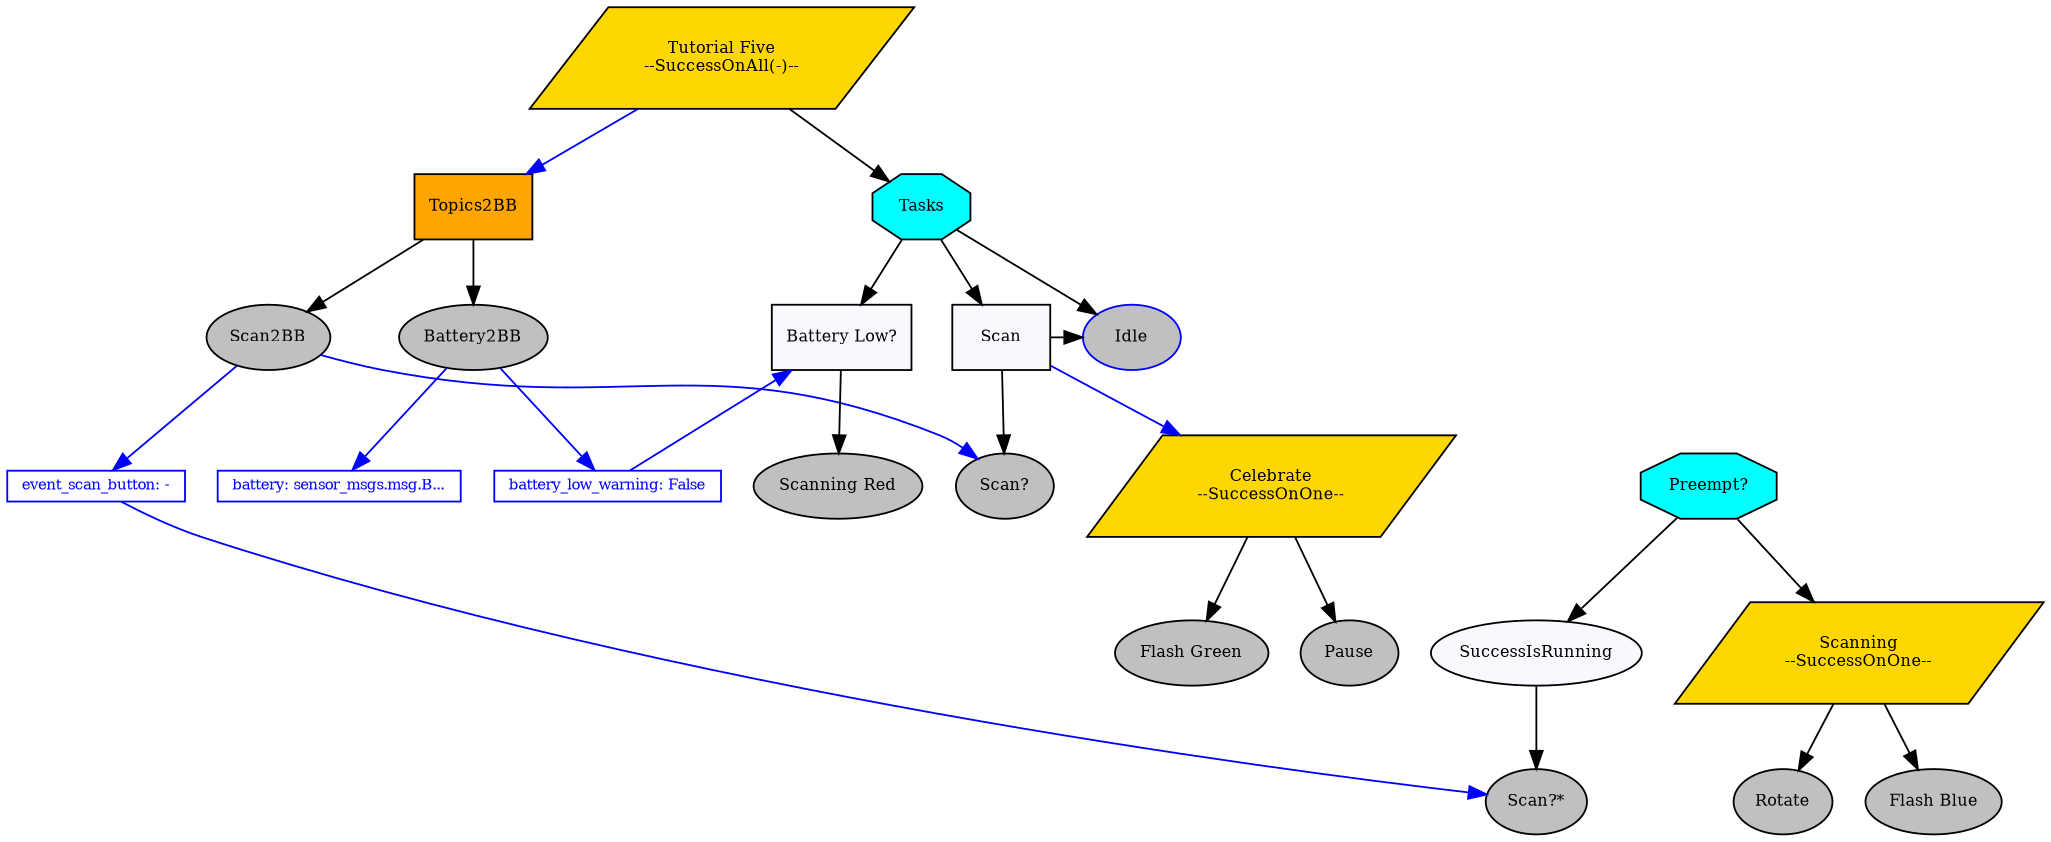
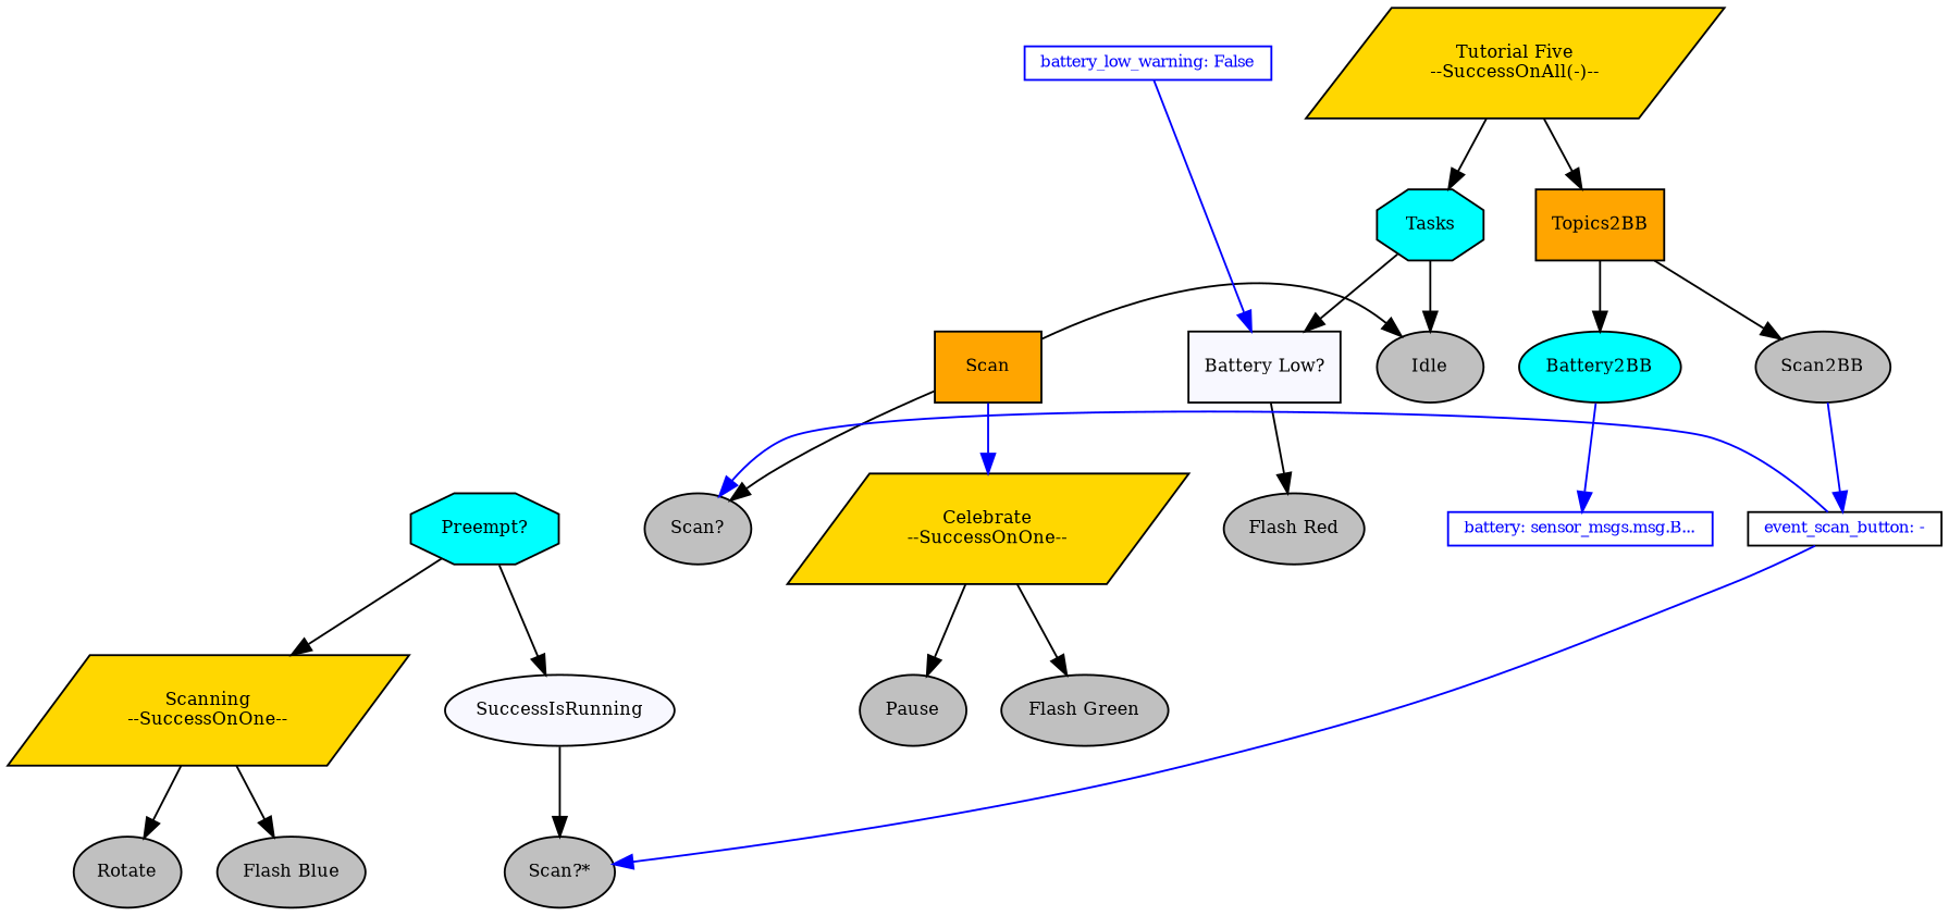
  digraph {
    fontname="times-roman"
    node [fillcolor=gray fontcolor=black fontname="times-roman" fontsize=9 shape=ellipse style=filled]
    edge [fontname="times-roman"]
    n1 [label=Scan2BB]
-   n2 [label=Battery2BB]
+   n2 [fillcolor=cyan label=Battery2BB]
    n3 [label=Rotate]
    n4 [label="Flash Blue"]
    n5 [fillcolor=ghostwhite label=SuccessIsRunning]
    n6 [fillcolor=gold label="Scanning\n--SuccessOnOne--" shape=parallelogram]
    n7 [label="Flash Green"]
    n8 [label=Pause]
    n9 [label="Scan?"]
    n10 [fillcolor=cyan label="Preempt?" shape=octagon]
    n11 [fillcolor=gold label="Celebrate\n--SuccessOnOne--" shape=parallelogram]
    n12 [fillcolor=ghostwhite label="Battery Low?" shape=box]
-   n13 [fillcolor=ghostwhite label=Scan shape=box]
-   n14 [label=Idle color=blue]
+   n13 [fillcolor=orange label=Scan shape=box]
+   n14 [label=Idle]
    n15 [fillcolor=orange label=Topics2BB shape=box]
    n16 [fillcolor=cyan label=Tasks shape=octagon]
-   n17 [color=blue fillcolor=white fixedsize=False fontcolor=blue fontsize=8 height=0 label="event_scan_button: -" shape=box width=0]
+   n17 [color=black fillcolor=white fixedsize=False fontcolor=blue fontsize=8 height=0 label="event_scan_button: -" shape=box width=0]
    n18 [color=blue fillcolor=white fixedsize=False fontcolor=blue fontsize=8 height=0 label="battery: sensor_msgs.msg.B..." shape=box width=0]
    n19 [color=blue fillcolor=white fixedsize=False fontcolor=blue fontsize=8 height=0 label="battery_low_warning: False" shape=box width=0]
    n20 [label="Scan?*"]
-   n21 [label="Scanning Red"]
+   n21 [label="Flash Red"]
    n22 [fillcolor=gold label="Tutorial Five\n--SuccessOnAll(-)--" shape=parallelogram]
    subgraph sub_1 {
      label=children_of_Topics2BB
      rank=same
      n1
      n2
    }
    subgraph sub_2 {
      label=children_of_Scanning
      rank=same
      n3
      n4
    }
    subgraph sub_3 {
      label="children_of_Preempt?"
      rank=same
      n5
      n6
    }
    subgraph sub_4 {
      label=children_of_Celebrate
      rank=same
      n7
      n8
    }
    subgraph sub_5 {
      label=children_of_Scan
      rank=same
      n9
      n10
      n11
    }
    subgraph sub_6 {
      label=children_of_Tasks
      rank=same
      n12
      n13
      n14
    }
    subgraph sub_7 {
      label="children_of_Tutorial Five"
      rank=same
      n15
      n16
    }
    n1 -> n17 [color=blue constraint=True]
    n2 -> n18 [color=blue constraint=True]
-   n2 -> n19 [color=blue constraint=True]
    n5 -> n20
    n6 -> n3
    n6 -> n4
    n10 -> n5
    n10 -> n6
    n11 -> n7
    n11 -> n8
    n12 -> n21
    n13 -> n9
    n13 -> n11 [color=blue]
    n13 -> n14
    n15 -> n1
    n15 -> n2
    n16 -> n12
-   n16 -> n13
    n16 -> n14
-   n1 -> n9 [color=blue constraint=False]
+   n17 -> n9 [color=blue constraint=False]
    n17 -> n20 [color=blue constraint=False]
    n19 -> n12 [color=blue constraint=False]
-   n22 -> n15 [color=blue]
+   n22 -> n15
    n22 -> n16
  }
